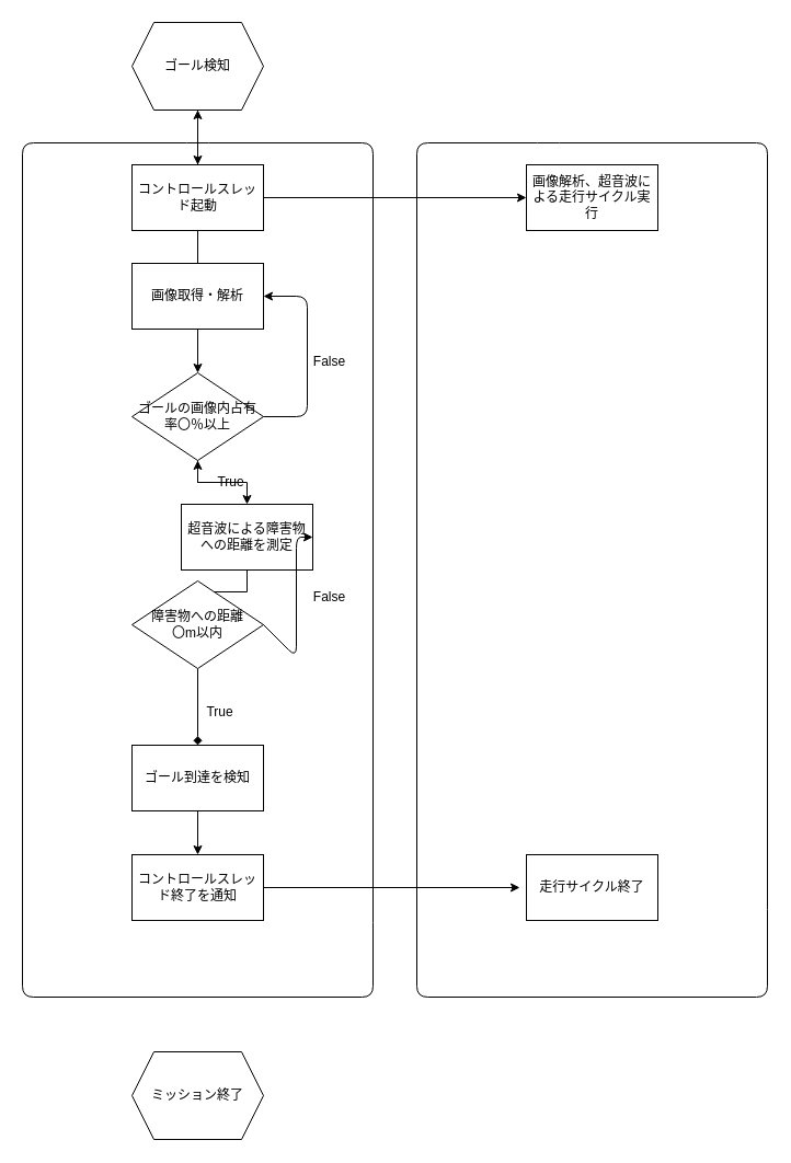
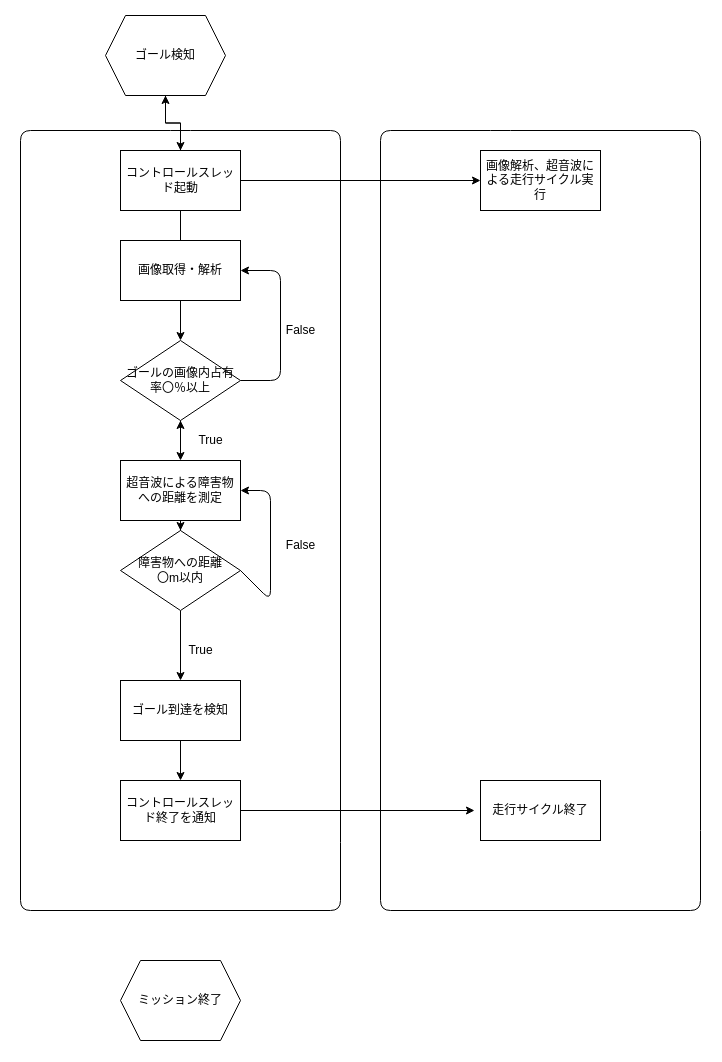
  <mxCell id="0" />
  <mxCell id="1" parent="0" />
  <mxCell id="2" value="" style="edgeStyle=orthogonalEdgeStyle;rounded=0;orthogonalLoop=1;jettySize=auto;html=1;" edge="1" parent="1" source="3" target="7"><mxGeometry relative="1" as="geometry" /></mxCell>
- <mxCell id="3" value="ゴール検知" style="shape=hexagon;perimeter=hexagonPerimeter2;whiteSpace=wrap;html=1;fixedSize=1;" vertex="1" parent="1"><mxGeometry x="120" y="20" width="120" height="80" as="geometry" /></mxCell>
+ <mxCell id="3" value="ゴール検知" style="shape=hexagon;perimeter=hexagonPerimeter2;whiteSpace=wrap;html=1;fixedSize=1;" vertex="1" parent="1"><mxGeometry x="105" y="15" width="120" height="80" as="geometry" /></mxCell>
  <mxCell id="4" value="" style="edgeStyle=orthogonalEdgeStyle;rounded=0;orthogonalLoop=1;jettySize=auto;html=1;entryX=0.5;entryY=0;entryDx=0;entryDy=0;" edge="1" parent="1" source="5" target="22"><mxGeometry relative="1" as="geometry"><mxPoint x="180" y="710" as="targetPoint" /></mxGeometry></mxCell>
- <mxCell id="5" value="超音波による障害物への距離を測定" style="whiteSpace=wrap;html=1;" vertex="1" parent="1"><mxGeometry x="165" y="460" width="120" height="60" as="geometry" /></mxCell>
+ <mxCell id="5" value="超音波による障害物への距離を測定" style="whiteSpace=wrap;html=1;" vertex="1" parent="1"><mxGeometry x="120" y="460" width="120" height="60" as="geometry" /></mxCell>
  <mxCell id="6" value="" style="edgeStyle=orthogonalEdgeStyle;rounded=0;orthogonalLoop=1;jettySize=auto;html=1;" edge="1" parent="1" source="7" target="3"><mxGeometry relative="1" as="geometry" /></mxCell>
  <mxCell id="7" value="コントロールスレッド起動" style="whiteSpace=wrap;html=1;" vertex="1" parent="1"><mxGeometry x="120" y="150" width="120" height="60" as="geometry" /></mxCell>
  <mxCell id="8" value="画像解析、超音波による走行サイクル実行" style="whiteSpace=wrap;html=1;" vertex="1" parent="1"><mxGeometry x="480" y="150" width="120" height="60" as="geometry" /></mxCell>
  <mxCell id="9" value="" style="endArrow=classic;html=1;exitX=1;exitY=0.5;exitDx=0;exitDy=0;entryX=0;entryY=0.5;entryDx=0;entryDy=0;" edge="1" parent="1" source="7" target="8"><mxGeometry width="50" height="50" relative="1" as="geometry"><mxPoint x="370" y="250" as="sourcePoint" /><mxPoint x="420" y="200" as="targetPoint" /></mxGeometry></mxCell>
  <mxCell id="10" value="" style="endArrow=classic;html=1;exitX=0.5;exitY=1;exitDx=0;exitDy=0;" edge="1" parent="1" source="7"><mxGeometry width="50" height="50" relative="1" as="geometry"><mxPoint x="370" y="320" as="sourcePoint" /><mxPoint x="180" y="280" as="targetPoint" /></mxGeometry></mxCell>
  <mxCell id="11" value="" style="endArrow=classic;html=1;exitX=1;exitY=0.5;exitDx=0;exitDy=0;entryX=1;entryY=0.5;entryDx=0;entryDy=0;" edge="1" parent="1" source="25" target="13"><mxGeometry width="50" height="50" relative="1" as="geometry"><mxPoint x="240" y="459.5" as="sourcePoint" /><mxPoint x="300" y="460" as="targetPoint" /><Array as="points"><mxPoint x="280" y="380" /><mxPoint x="280" y="270" /></Array></mxGeometry></mxCell>
  <mxCell id="12" value="" style="edgeStyle=orthogonalEdgeStyle;rounded=0;orthogonalLoop=1;jettySize=auto;html=1;" edge="1" parent="1" source="25"><mxGeometry relative="1" as="geometry"><mxPoint x="180" y="420" as="targetPoint" /></mxGeometry></mxCell>
  <mxCell id="13" value="画像取得・解析" style="whiteSpace=wrap;html=1;" vertex="1" parent="1"><mxGeometry x="120" y="240" width="120" height="60" as="geometry" /></mxCell>
  <mxCell id="14" value="" style="edgeStyle=orthogonalEdgeStyle;rounded=0;orthogonalLoop=1;jettySize=auto;html=1;" edge="1" parent="1" source="25" target="5"><mxGeometry relative="1" as="geometry" /></mxCell>
  <mxCell id="15" value="False" style="text;html=1;align=center;verticalAlign=middle;resizable=0;points=[];autosize=1;" vertex="1" parent="1"><mxGeometry x="280" y="320" width="40" height="20" as="geometry" /></mxCell>
  <mxCell id="16" value="True" style="text;html=1;align=center;verticalAlign=middle;resizable=0;points=[];autosize=1;" vertex="1" parent="1"><mxGeometry x="190" y="430" width="40" height="20" as="geometry" /></mxCell>
  <mxCell id="17" value="" style="endArrow=none;html=1;" edge="1" parent="1"><mxGeometry width="50" height="50" relative="1" as="geometry"><mxPoint x="340" y="842" as="sourcePoint" /><mxPoint x="340" y="842" as="targetPoint" /><Array as="points"><mxPoint x="340" y="910" /><mxPoint x="20" y="910" /><mxPoint x="20" y="130" /><mxPoint x="180" y="130" /><mxPoint x="340" y="130" /></Array></mxGeometry></mxCell>
  <mxCell id="18" value="" style="endArrow=none;html=1;" edge="1" parent="1"><mxGeometry width="50" height="50" relative="1" as="geometry"><mxPoint x="700" y="830" as="sourcePoint" /><mxPoint x="700" y="830" as="targetPoint" /><Array as="points"><mxPoint x="700" y="910" /><mxPoint x="380" y="910" /><mxPoint x="380" y="130" /><mxPoint x="500" y="130" /><mxPoint x="700" y="130" /></Array></mxGeometry></mxCell>
  <mxCell id="19" value="" style="endArrow=classic;html=1;" edge="1" parent="1"><mxGeometry width="50" height="50" relative="1" as="geometry"><mxPoint x="234" y="810" as="sourcePoint" /><mxPoint x="474" y="810" as="targetPoint" /></mxGeometry></mxCell>
  <mxCell id="20" value="走行サイクル終了" style="whiteSpace=wrap;html=1;" vertex="1" parent="1"><mxGeometry x="480" y="780" width="120" height="60" as="geometry" /></mxCell>
- <mxCell id="21" value="" style="edgeStyle=orthogonalEdgeStyle;rounded=0;orthogonalLoop=1;jettySize=auto;html=1;endArrow=diamond;" edge="1" parent="1" source="22" target="24"><mxGeometry relative="1" as="geometry" /></mxCell>
+ <mxCell id="21" value="" style="edgeStyle=orthogonalEdgeStyle;rounded=0;orthogonalLoop=1;jettySize=auto;html=1;" edge="1" parent="1" source="22" target="24"><mxGeometry relative="1" as="geometry" /></mxCell>
  <mxCell id="22" value="障害物への距離&lt;br&gt;〇m以内" style="rhombus;whiteSpace=wrap;html=1;" vertex="1" parent="1"><mxGeometry x="120" y="530" width="120" height="80" as="geometry" /></mxCell>
  <mxCell id="23" value="" style="edgeStyle=orthogonalEdgeStyle;rounded=0;orthogonalLoop=1;jettySize=auto;html=1;" edge="1" parent="1" source="24" target="30"><mxGeometry relative="1" as="geometry" /></mxCell>
  <mxCell id="24" value="ゴール到達を検知" style="whiteSpace=wrap;html=1;" vertex="1" parent="1"><mxGeometry x="120" y="680" width="120" height="60" as="geometry" /></mxCell>
  <mxCell id="25" value="ゴールの画像内占有率〇％以上" style="rhombus;whiteSpace=wrap;html=1;" vertex="1" parent="1"><mxGeometry x="120" y="340" width="120" height="80" as="geometry" /></mxCell>
  <mxCell id="26" value="" style="edgeStyle=orthogonalEdgeStyle;rounded=0;orthogonalLoop=1;jettySize=auto;html=1;" edge="1" parent="1" source="13" target="25"><mxGeometry relative="1" as="geometry"><mxPoint x="180" y="300" as="sourcePoint" /><mxPoint x="180" y="420" as="targetPoint" /></mxGeometry></mxCell>
  <mxCell id="27" value="" style="endArrow=classic;html=1;exitX=1;exitY=0.5;exitDx=0;exitDy=0;entryX=1;entryY=0.5;entryDx=0;entryDy=0;" edge="1" parent="1" source="22" target="5"><mxGeometry width="50" height="50" relative="1" as="geometry"><mxPoint x="280" y="620" as="sourcePoint" /><mxPoint x="330" y="570" as="targetPoint" /><Array as="points"><mxPoint x="270" y="600" /><mxPoint x="270" y="490" /></Array></mxGeometry></mxCell>
  <mxCell id="28" value="False" style="text;html=1;align=center;verticalAlign=middle;resizable=0;points=[];autosize=1;" vertex="1" parent="1"><mxGeometry x="280" y="535" width="40" height="20" as="geometry" /></mxCell>
  <mxCell id="29" value="True" style="text;html=1;align=center;verticalAlign=middle;resizable=0;points=[];autosize=1;" vertex="1" parent="1"><mxGeometry x="180" y="640" width="40" height="20" as="geometry" /></mxCell>
  <mxCell id="30" value="コントロールスレッド終了を通知" style="whiteSpace=wrap;html=1;" vertex="1" parent="1"><mxGeometry x="120" y="780" width="120" height="60" as="geometry" /></mxCell>
  <mxCell id="31" value="ミッション終了" style="shape=hexagon;perimeter=hexagonPerimeter2;whiteSpace=wrap;html=1;fixedSize=1;" vertex="1" parent="1"><mxGeometry x="120" y="960" width="120" height="80" as="geometry" /></mxCell>
